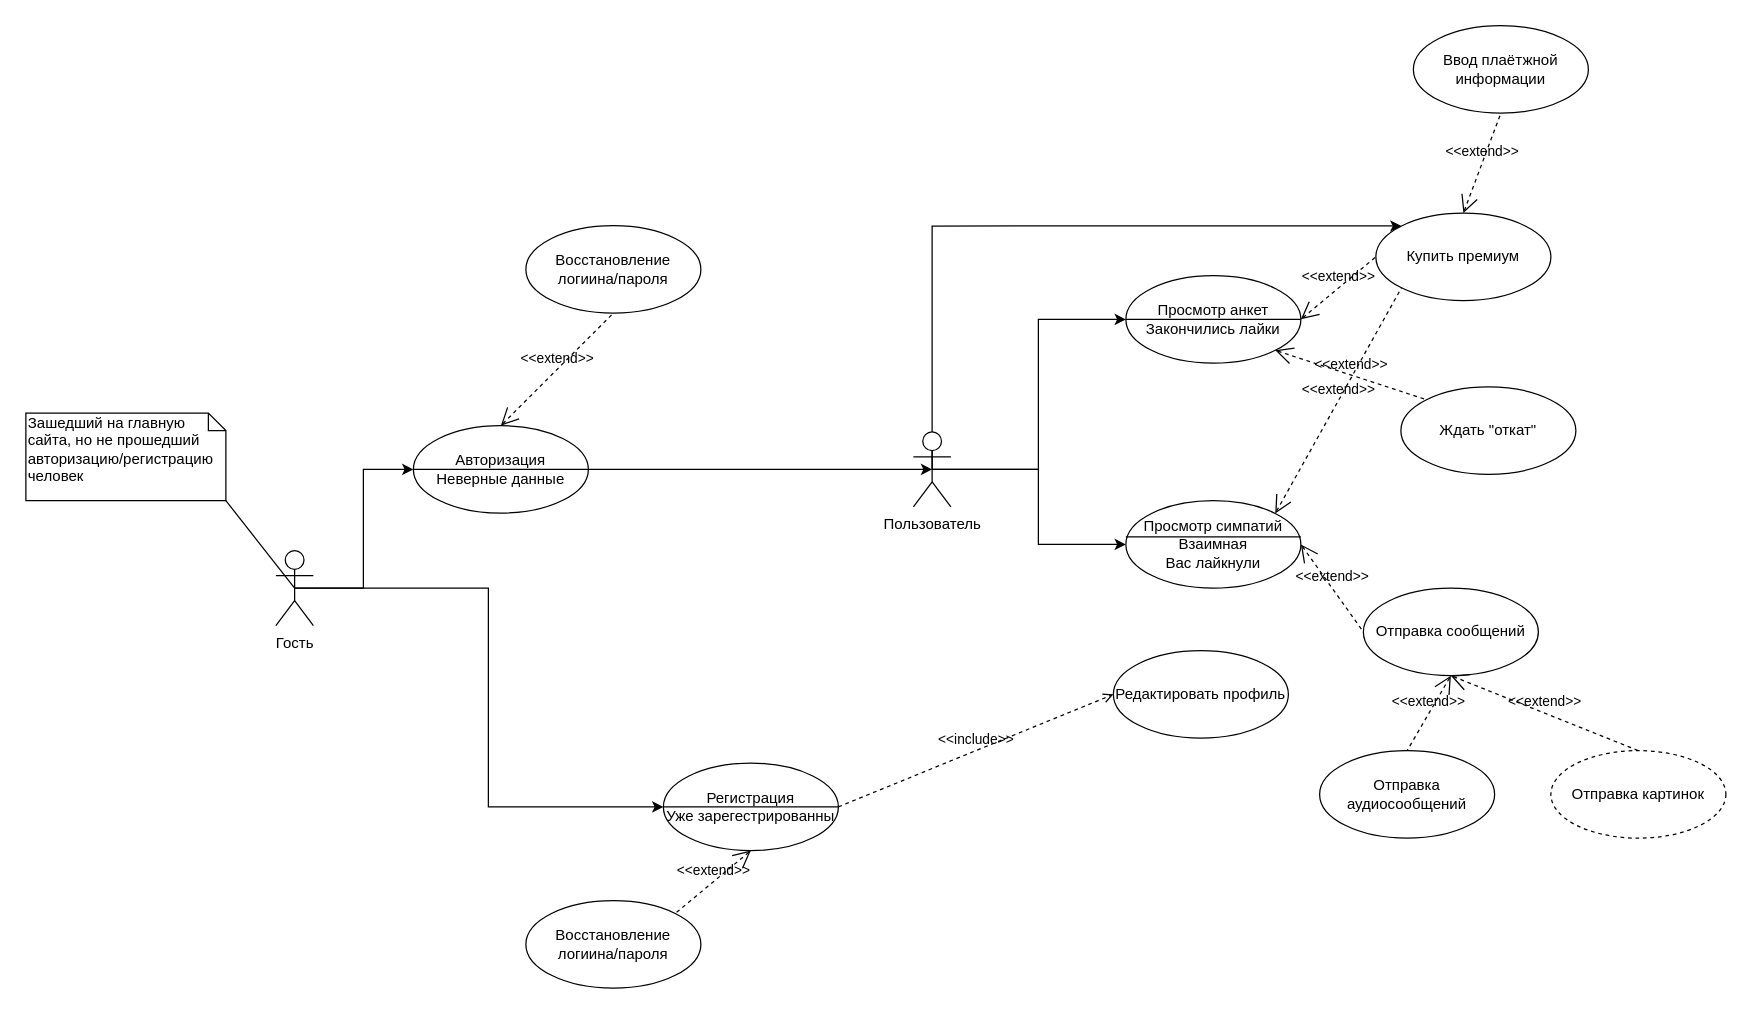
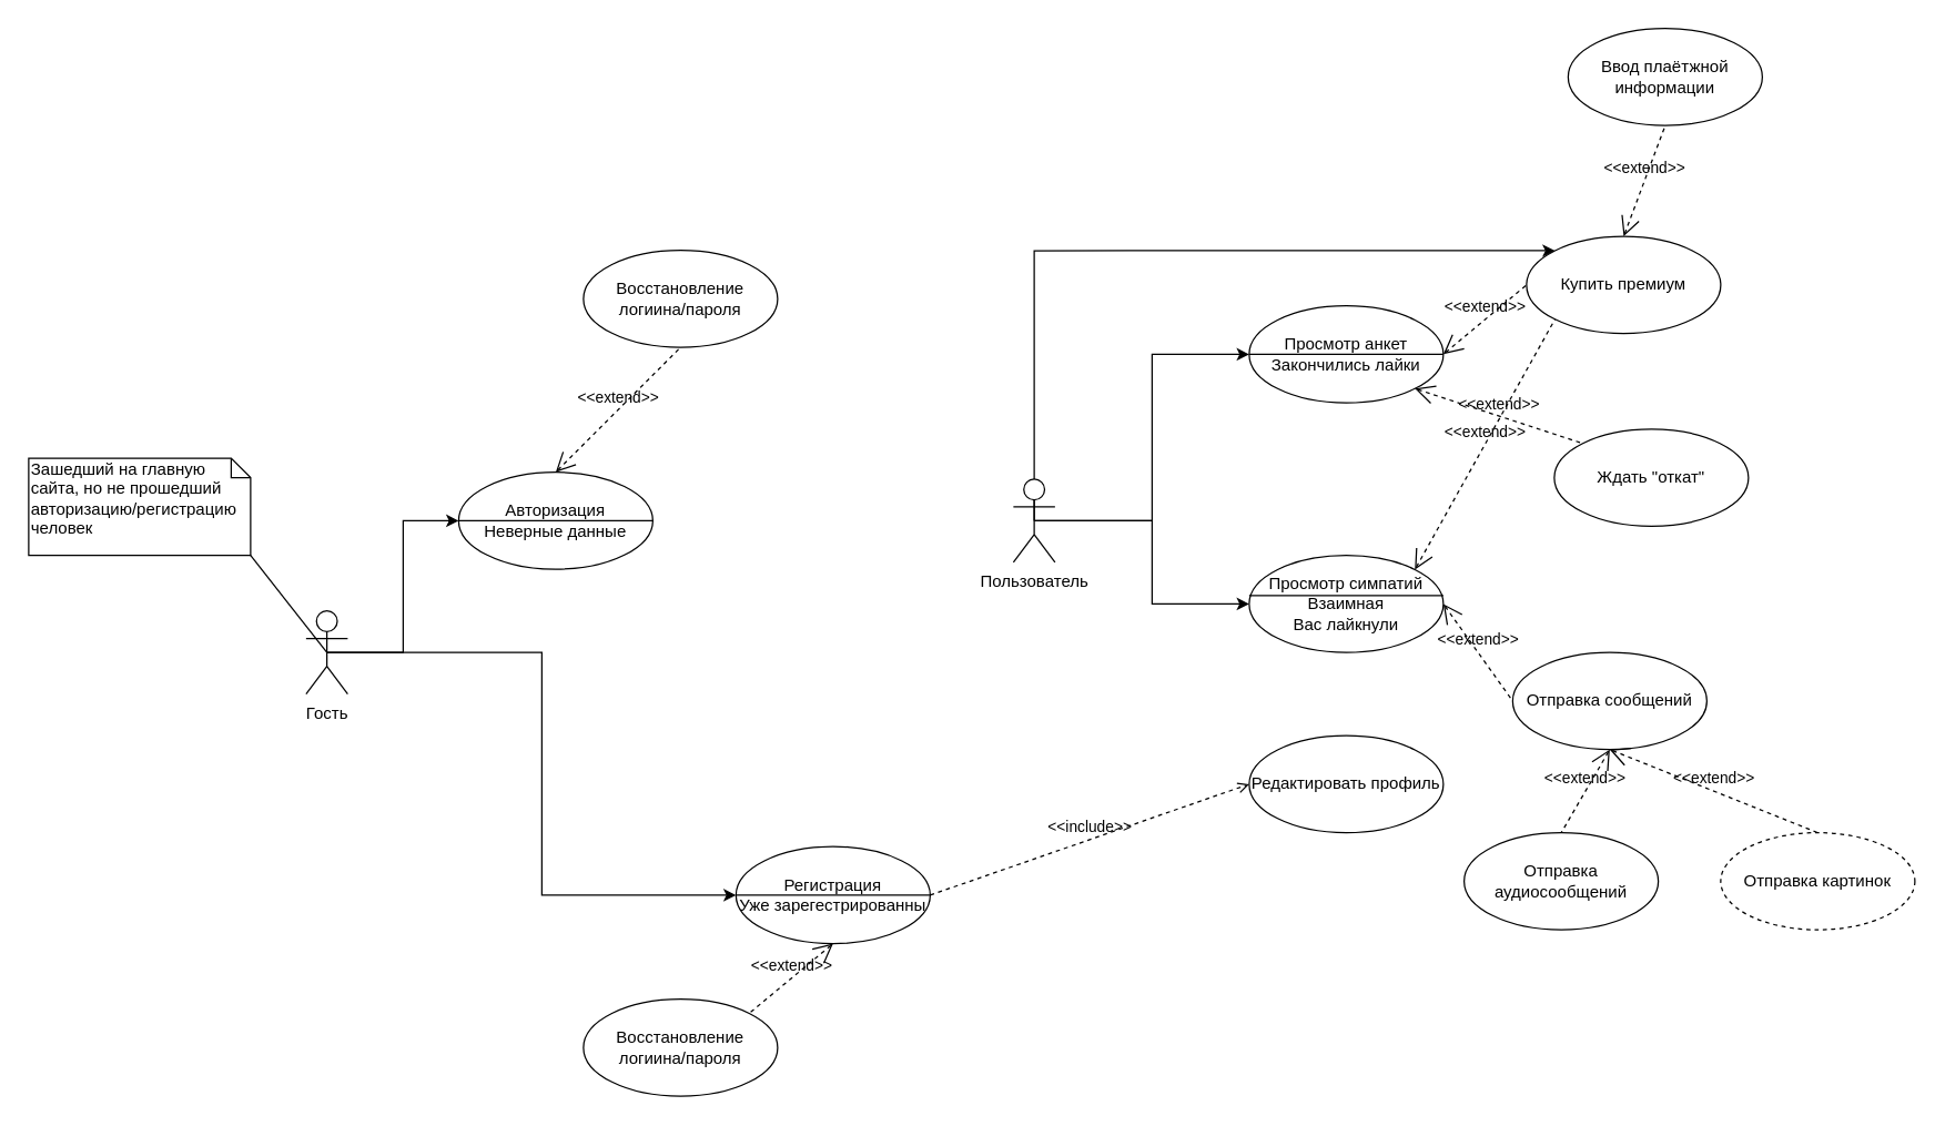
  <mxCell id="0" />
  <mxCell id="1" parent="0" />
  <mxCell id="2" style="edgeStyle=orthogonalEdgeStyle;rounded=0;orthogonalLoop=1;jettySize=auto;html=1;exitX=0.5;exitY=0.5;exitDx=0;exitDy=0;exitPerimeter=0;entryX=0;entryY=0.5;entryDx=0;entryDy=0;" edge="1" parent="1" source="4" target="11"><mxGeometry relative="1" as="geometry" /></mxCell>
  <mxCell id="3" style="edgeStyle=orthogonalEdgeStyle;rounded=0;orthogonalLoop=1;jettySize=auto;html=1;exitX=0.5;exitY=0.5;exitDx=0;exitDy=0;exitPerimeter=0;entryX=0;entryY=0.5;entryDx=0;entryDy=0;" edge="1" parent="1" source="4" target="5"><mxGeometry relative="1" as="geometry" /></mxCell>
  <mxCell id="4" value="Гость" style="shape=umlActor;verticalLabelPosition=bottom;labelBackgroundColor=#ffffff;verticalAlign=top;html=1;" vertex="1" parent="1"><mxGeometry x="220" y="440" width="30" height="60" as="geometry" /></mxCell>
  <mxCell id="5" value="Регистрация&lt;br&gt;Уже зарегестрированны" style="ellipse;whiteSpace=wrap;html=1;" vertex="1" parent="1"><mxGeometry x="530" y="610" width="140" height="70" as="geometry" /></mxCell>
  <mxCell id="6" style="edgeStyle=orthogonalEdgeStyle;rounded=0;orthogonalLoop=1;jettySize=auto;html=1;exitX=0.5;exitY=0.5;exitDx=0;exitDy=0;exitPerimeter=0;entryX=0;entryY=0.5;entryDx=0;entryDy=0;" edge="1" parent="1" source="9" target="17"><mxGeometry relative="1" as="geometry" /></mxCell>
  <mxCell id="7" style="edgeStyle=orthogonalEdgeStyle;rounded=0;orthogonalLoop=1;jettySize=auto;html=1;exitX=0.5;exitY=0.5;exitDx=0;exitDy=0;exitPerimeter=0;entryX=0;entryY=0;entryDx=0;entryDy=0;" edge="1" parent="1" source="9" target="19"><mxGeometry relative="1" as="geometry"><Array as="points"><mxPoint x="745" y="180" /></Array></mxGeometry></mxCell>
  <mxCell id="8" style="edgeStyle=orthogonalEdgeStyle;rounded=0;orthogonalLoop=1;jettySize=auto;html=1;exitX=0.5;exitY=0.5;exitDx=0;exitDy=0;exitPerimeter=0;entryX=0;entryY=0.5;entryDx=0;entryDy=0;" edge="1" parent="1" source="9" target="21"><mxGeometry relative="1" as="geometry" /></mxCell>
  <mxCell id="9" value="Пользователь" style="shape=umlActor;verticalLabelPosition=bottom;labelBackgroundColor=#ffffff;verticalAlign=top;html=1;" vertex="1" parent="1"><mxGeometry x="730" y="345" width="30" height="60" as="geometry" /></mxCell>
- <mxCell id="10" style="edgeStyle=orthogonalEdgeStyle;rounded=0;orthogonalLoop=1;jettySize=auto;html=1;exitX=1;exitY=0.5;exitDx=0;exitDy=0;entryX=0.5;entryY=0.5;entryDx=0;entryDy=0;entryPerimeter=0;" edge="1" parent="1" source="11" target="9"><mxGeometry relative="1" as="geometry"><Array as="points"><mxPoint x="745" y="375" /></Array></mxGeometry></mxCell>
  <mxCell id="11" value="Авторизация&lt;br&gt;Неверные данные" style="ellipse;whiteSpace=wrap;html=1;" vertex="1" parent="1"><mxGeometry x="330" y="340" width="140" height="70" as="geometry" /></mxCell>
- <mxCell id="12" value="Редактировать профиль" style="ellipse;whiteSpace=wrap;html=1;" vertex="1" parent="1"><mxGeometry x="890" y="520" width="140" height="70" as="geometry" /></mxCell>
+ <mxCell id="12" value="Редактировать профиль" style="ellipse;whiteSpace=wrap;html=1;" vertex="1" parent="1"><mxGeometry x="900" y="530" width="140" height="70" as="geometry" /></mxCell>
  <mxCell id="13" value="Восстановление логиина/пароля" style="ellipse;whiteSpace=wrap;html=1;" vertex="1" parent="1"><mxGeometry x="420" y="180" width="140" height="70" as="geometry" /></mxCell>
  <mxCell id="14" value="Восстановление логиина/пароля" style="ellipse;whiteSpace=wrap;html=1;" vertex="1" parent="1"><mxGeometry x="420" y="720" width="140" height="70" as="geometry" /></mxCell>
  <mxCell id="15" value="" style="line;strokeWidth=1;fillColor=none;align=left;verticalAlign=middle;spacingTop=-1;spacingLeft=3;spacingRight=3;rotatable=0;labelPosition=right;points=[];portConstraint=eastwest;" vertex="1" parent="1"><mxGeometry x="330" y="371" width="140" height="8" as="geometry" /></mxCell>
  <mxCell id="16" value="" style="line;strokeWidth=1;fillColor=none;align=left;verticalAlign=middle;spacingTop=-1;spacingLeft=3;spacingRight=3;rotatable=0;labelPosition=right;points=[];portConstraint=eastwest;" vertex="1" parent="1"><mxGeometry x="530" y="641" width="140" height="8" as="geometry" /></mxCell>
  <mxCell id="17" value="Просмотр анкет&lt;br&gt;Закончились лайки" style="ellipse;whiteSpace=wrap;html=1;" vertex="1" parent="1"><mxGeometry x="900" y="220" width="140" height="70" as="geometry" /></mxCell>
  <mxCell id="18" value="" style="line;strokeWidth=1;fillColor=none;align=left;verticalAlign=middle;spacingTop=-1;spacingLeft=3;spacingRight=3;rotatable=0;labelPosition=right;points=[];portConstraint=eastwest;" vertex="1" parent="1"><mxGeometry x="900" y="251" width="140" height="8" as="geometry" /></mxCell>
  <mxCell id="19" value="Купить премиум" style="ellipse;whiteSpace=wrap;html=1;" vertex="1" parent="1"><mxGeometry x="1100" y="170" width="140" height="70" as="geometry" /></mxCell>
  <mxCell id="20" value="Ждать &quot;откат&quot;" style="ellipse;whiteSpace=wrap;html=1;" vertex="1" parent="1"><mxGeometry x="1120" y="309" width="140" height="70" as="geometry" /></mxCell>
  <mxCell id="21" value="Просмотр симпатий&lt;br&gt;Взаимная&lt;br&gt;Вас лайкнули" style="ellipse;whiteSpace=wrap;html=1;" vertex="1" parent="1"><mxGeometry x="900" y="400" width="140" height="70" as="geometry" /></mxCell>
  <mxCell id="22" value="Отправка сообщений" style="ellipse;whiteSpace=wrap;html=1;" vertex="1" parent="1"><mxGeometry x="1090" y="470" width="140" height="70" as="geometry" /></mxCell>
  <mxCell id="23" value="" style="line;strokeWidth=1;fillColor=none;align=left;verticalAlign=middle;spacingTop=-1;spacingLeft=3;spacingRight=3;rotatable=0;labelPosition=right;points=[];portConstraint=eastwest;" vertex="1" parent="1"><mxGeometry x="900" y="425" width="140" height="8" as="geometry" /></mxCell>
  <mxCell id="24" value="&amp;lt;&amp;lt;include&amp;gt;&amp;gt;" style="edgeStyle=none;html=1;endArrow=open;verticalAlign=bottom;dashed=1;labelBackgroundColor=none;exitX=1;exitY=0.5;exitDx=0;exitDy=0;entryX=0;entryY=0.5;entryDx=0;entryDy=0;" edge="1" parent="1" source="5" target="12"><mxGeometry width="160" relative="1" as="geometry"><mxPoint x="470" y="500" as="sourcePoint" /><mxPoint x="630" y="500" as="targetPoint" /></mxGeometry></mxCell>
  <mxCell id="25" value="&amp;lt;&amp;lt;extend&amp;gt;&amp;gt;" style="edgeStyle=none;html=1;startArrow=open;endArrow=none;startSize=12;verticalAlign=bottom;dashed=1;labelBackgroundColor=none;exitX=0.5;exitY=1;exitDx=0;exitDy=0;entryX=1;entryY=0;entryDx=0;entryDy=0;" edge="1" parent="1" source="5" target="14"><mxGeometry width="160" relative="1" as="geometry"><mxPoint x="650" y="720" as="sourcePoint" /><mxPoint x="810" y="720" as="targetPoint" /></mxGeometry></mxCell>
  <mxCell id="26" value="&amp;lt;&amp;lt;extend&amp;gt;&amp;gt;" style="edgeStyle=none;html=1;startArrow=open;endArrow=none;startSize=12;verticalAlign=bottom;dashed=1;labelBackgroundColor=none;exitX=1;exitY=1;exitDx=0;exitDy=0;entryX=0;entryY=0;entryDx=0;entryDy=0;" edge="1" parent="1" source="17" target="20"><mxGeometry width="160" relative="1" as="geometry"><mxPoint x="980.5" y="309" as="sourcePoint" /><mxPoint x="919.997" y="359.251" as="targetPoint" /></mxGeometry></mxCell>
  <mxCell id="27" value="&amp;lt;&amp;lt;extend&amp;gt;&amp;gt;" style="edgeStyle=none;html=1;startArrow=open;endArrow=none;startSize=12;verticalAlign=bottom;dashed=1;labelBackgroundColor=none;exitX=1;exitY=0.5;exitDx=0;exitDy=0;entryX=0;entryY=0.5;entryDx=0;entryDy=0;" edge="1" parent="1" source="17" target="19"><mxGeometry width="160" relative="1" as="geometry"><mxPoint x="1029.497" y="109.999" as="sourcePoint" /><mxPoint x="1150.503" y="149.501" as="targetPoint" /></mxGeometry></mxCell>
  <mxCell id="28" value="&amp;lt;&amp;lt;extend&amp;gt;&amp;gt;" style="edgeStyle=none;html=1;startArrow=open;endArrow=none;startSize=12;verticalAlign=bottom;dashed=1;labelBackgroundColor=none;exitX=1;exitY=0;exitDx=0;exitDy=0;entryX=0;entryY=1;entryDx=0;entryDy=0;" edge="1" parent="1" source="21" target="19"><mxGeometry width="160" relative="1" as="geometry"><mxPoint x="1039.497" y="299.749" as="sourcePoint" /><mxPoint x="1160.503" y="339.251" as="targetPoint" /></mxGeometry></mxCell>
  <mxCell id="29" value="&amp;lt;&amp;lt;extend&amp;gt;&amp;gt;" style="edgeStyle=none;html=1;startArrow=open;endArrow=none;startSize=12;verticalAlign=bottom;dashed=1;labelBackgroundColor=none;exitX=1;exitY=0.5;exitDx=0;exitDy=0;entryX=0;entryY=0.5;entryDx=0;entryDy=0;" edge="1" parent="1" source="21" target="22"><mxGeometry width="160" relative="1" as="geometry"><mxPoint x="1069.997" y="601.499" as="sourcePoint" /><mxPoint x="1191.003" y="641.001" as="targetPoint" /></mxGeometry></mxCell>
  <mxCell id="30" value="&amp;lt;&amp;lt;extend&amp;gt;&amp;gt;" style="edgeStyle=none;html=1;startArrow=open;endArrow=none;startSize=12;verticalAlign=bottom;dashed=1;labelBackgroundColor=none;exitX=0.5;exitY=0;exitDx=0;exitDy=0;entryX=0.5;entryY=1;entryDx=0;entryDy=0;" edge="1" parent="1" source="11" target="13"><mxGeometry width="160" relative="1" as="geometry"><mxPoint x="519.997" y="279.999" as="sourcePoint" /><mxPoint x="641.003" y="319.501" as="targetPoint" /></mxGeometry></mxCell>
  <mxCell id="31" value="Ввод плаётжной информации" style="ellipse;whiteSpace=wrap;html=1;" vertex="1" parent="1"><mxGeometry x="1130" y="20" width="140" height="70" as="geometry" /></mxCell>
  <mxCell id="32" value="Зашедший на главную сайта, но не прошедший авторизацию/регистрацию человек" style="shape=note;whiteSpace=wrap;html=1;size=14;verticalAlign=top;align=left;spacingTop=-6;" vertex="1" parent="1"><mxGeometry x="20" y="330" width="160" height="70" as="geometry" /></mxCell>
  <mxCell id="33" value="" style="endArrow=none;html=1;entryX=1;entryY=1;entryDx=0;entryDy=0;entryPerimeter=0;exitX=0.5;exitY=0.5;exitDx=0;exitDy=0;exitPerimeter=0;" edge="1" parent="1" source="4" target="32"><mxGeometry width="50" height="50" relative="1" as="geometry"><mxPoint x="80" y="530" as="sourcePoint" /><mxPoint x="130" y="480" as="targetPoint" /></mxGeometry></mxCell>
  <mxCell id="34" value="&amp;lt;&amp;lt;extend&amp;gt;&amp;gt;" style="edgeStyle=none;html=1;startArrow=open;endArrow=none;startSize=12;verticalAlign=bottom;dashed=1;labelBackgroundColor=none;exitX=0.5;exitY=0;exitDx=0;exitDy=0;entryX=0.5;entryY=1;entryDx=0;entryDy=0;" edge="1" parent="1" source="19" target="31"><mxGeometry width="160" relative="1" as="geometry"><mxPoint x="1080" y="140" as="sourcePoint" /><mxPoint x="1200" y="110" as="targetPoint" /></mxGeometry></mxCell>
  <mxCell id="35" value="Отправка аудиосообщений" style="ellipse;whiteSpace=wrap;html=1;" vertex="1" parent="1"><mxGeometry x="1055" y="600" width="140" height="70" as="geometry" /></mxCell>
  <mxCell id="36" value="Отправка картинок" style="ellipse;whiteSpace=wrap;html=1;dashed=1;" vertex="1" parent="1"><mxGeometry x="1240" y="600" width="140" height="70" as="geometry" /></mxCell>
  <mxCell id="37" value="&amp;lt;&amp;lt;extend&amp;gt;&amp;gt;" style="edgeStyle=none;html=1;startArrow=open;endArrow=none;startSize=12;verticalAlign=bottom;dashed=1;labelBackgroundColor=none;exitX=0.5;exitY=1;exitDx=0;exitDy=0;entryX=0.5;entryY=0;entryDx=0;entryDy=0;" edge="1" parent="1" source="22" target="35"><mxGeometry width="160" relative="1" as="geometry"><mxPoint x="1190" y="590" as="sourcePoint" /><mxPoint x="1270" y="580" as="targetPoint" /></mxGeometry></mxCell>
  <mxCell id="38" value="&amp;lt;&amp;lt;extend&amp;gt;&amp;gt;" style="edgeStyle=none;html=1;startArrow=open;endArrow=none;startSize=12;verticalAlign=bottom;dashed=1;labelBackgroundColor=none;exitX=0.5;exitY=1;exitDx=0;exitDy=0;entryX=0.5;entryY=0;entryDx=0;entryDy=0;" edge="1" parent="1" source="22" target="36"><mxGeometry width="160" relative="1" as="geometry"><mxPoint x="1200" y="550" as="sourcePoint" /><mxPoint x="1150" y="610" as="targetPoint" /></mxGeometry></mxCell>
